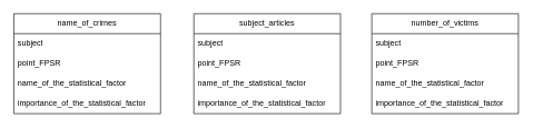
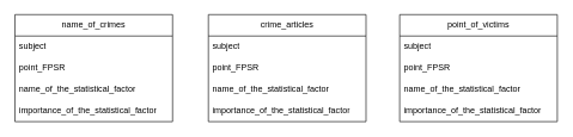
  <mxCell id="0" />
  <mxCell id="1" parent="0" />
  <mxCell id="2" value="name_of_crimes" style="swimlane;fontStyle=0;childLayout=stackLayout;horizontal=1;startSize=30;horizontalStack=0;resizeParent=1;resizeParentMax=0;resizeLast=0;collapsible=1;marginBottom=0;whiteSpace=wrap;html=1;" vertex="1" parent="1"><mxGeometry x="20" y="20" width="220" height="150" as="geometry" /></mxCell>
  <mxCell id="3" value="subject" style="text;strokeColor=none;fillColor=none;align=left;verticalAlign=middle;spacingLeft=4;spacingRight=4;overflow=hidden;points=[[0,0.5],[1,0.5]];portConstraint=eastwest;rotatable=0;whiteSpace=wrap;html=1;" vertex="1" parent="2"><mxGeometry y="30" width="220" height="30" as="geometry" /></mxCell>
  <mxCell id="4" value="point_FPSR" style="text;strokeColor=none;fillColor=none;align=left;verticalAlign=middle;spacingLeft=4;spacingRight=4;overflow=hidden;points=[[0,0.5],[1,0.5]];portConstraint=eastwest;rotatable=0;whiteSpace=wrap;html=1;" vertex="1" parent="2"><mxGeometry y="60" width="220" height="30" as="geometry" /></mxCell>
  <mxCell id="5" value="name_of_the_statistical_factor" style="text;strokeColor=none;fillColor=none;align=left;verticalAlign=middle;spacingLeft=4;spacingRight=4;overflow=hidden;points=[[0,0.5],[1,0.5]];portConstraint=eastwest;rotatable=0;whiteSpace=wrap;html=1;" vertex="1" parent="2"><mxGeometry y="90" width="220" height="30" as="geometry" /></mxCell>
  <mxCell id="6" value="importance_of_the_statistical_factor" style="text;strokeColor=none;fillColor=none;align=left;verticalAlign=middle;spacingLeft=4;spacingRight=4;overflow=hidden;points=[[0,0.5],[1,0.5]];portConstraint=eastwest;rotatable=0;whiteSpace=wrap;html=1;" vertex="1" parent="2"><mxGeometry y="120" width="220" height="30" as="geometry" /></mxCell>
- <mxCell id="7" value="subject_articles" style="swimlane;fontStyle=0;childLayout=stackLayout;horizontal=1;startSize=30;horizontalStack=0;resizeParent=1;resizeParentMax=0;resizeLast=0;collapsible=1;marginBottom=0;whiteSpace=wrap;html=1;" vertex="1" parent="1"><mxGeometry x="290" y="20" width="220" height="150" as="geometry" /></mxCell>
+ <mxCell id="7" value="crime_articles" style="swimlane;fontStyle=0;childLayout=stackLayout;horizontal=1;startSize=30;horizontalStack=0;resizeParent=1;resizeParentMax=0;resizeLast=0;collapsible=1;marginBottom=0;whiteSpace=wrap;html=1;" vertex="1" parent="1"><mxGeometry x="290" y="20" width="220" height="150" as="geometry" /></mxCell>
  <mxCell id="8" value="subject" style="text;strokeColor=none;fillColor=none;align=left;verticalAlign=middle;spacingLeft=4;spacingRight=4;overflow=hidden;points=[[0,0.5],[1,0.5]];portConstraint=eastwest;rotatable=0;whiteSpace=wrap;html=1;" vertex="1" parent="7"><mxGeometry y="30" width="220" height="30" as="geometry" /></mxCell>
  <mxCell id="9" value="point_FPSR" style="text;strokeColor=none;fillColor=none;align=left;verticalAlign=middle;spacingLeft=4;spacingRight=4;overflow=hidden;points=[[0,0.5],[1,0.5]];portConstraint=eastwest;rotatable=0;whiteSpace=wrap;html=1;" vertex="1" parent="7"><mxGeometry y="60" width="220" height="30" as="geometry" /></mxCell>
  <mxCell id="10" value="name_of_the_statistical_factor" style="text;strokeColor=none;fillColor=none;align=left;verticalAlign=middle;spacingLeft=4;spacingRight=4;overflow=hidden;points=[[0,0.5],[1,0.5]];portConstraint=eastwest;rotatable=0;whiteSpace=wrap;html=1;" vertex="1" parent="7"><mxGeometry y="90" width="220" height="30" as="geometry" /></mxCell>
  <mxCell id="11" value="importance_of_the_statistical_factor" style="text;strokeColor=none;fillColor=none;align=left;verticalAlign=middle;spacingLeft=4;spacingRight=4;overflow=hidden;points=[[0,0.5],[1,0.5]];portConstraint=eastwest;rotatable=0;whiteSpace=wrap;html=1;" vertex="1" parent="7"><mxGeometry y="120" width="220" height="30" as="geometry" /></mxCell>
- <mxCell id="12" value="number_of_victims" style="swimlane;fontStyle=0;childLayout=stackLayout;horizontal=1;startSize=30;horizontalStack=0;resizeParent=1;resizeParentMax=0;resizeLast=0;collapsible=1;marginBottom=0;whiteSpace=wrap;html=1;" vertex="1" parent="1"><mxGeometry x="557" y="20" width="220" height="150" as="geometry" /></mxCell>
+ <mxCell id="12" value="point_of_victims" style="swimlane;fontStyle=0;childLayout=stackLayout;horizontal=1;startSize=30;horizontalStack=0;resizeParent=1;resizeParentMax=0;resizeLast=0;collapsible=1;marginBottom=0;whiteSpace=wrap;html=1;" vertex="1" parent="1"><mxGeometry x="557" y="20" width="220" height="150" as="geometry" /></mxCell>
  <mxCell id="13" value="subject" style="text;strokeColor=none;fillColor=none;align=left;verticalAlign=middle;spacingLeft=4;spacingRight=4;overflow=hidden;points=[[0,0.5],[1,0.5]];portConstraint=eastwest;rotatable=0;whiteSpace=wrap;html=1;" vertex="1" parent="12"><mxGeometry y="30" width="220" height="30" as="geometry" /></mxCell>
  <mxCell id="14" value="point_FPSR" style="text;strokeColor=none;fillColor=none;align=left;verticalAlign=middle;spacingLeft=4;spacingRight=4;overflow=hidden;points=[[0,0.5],[1,0.5]];portConstraint=eastwest;rotatable=0;whiteSpace=wrap;html=1;" vertex="1" parent="12"><mxGeometry y="60" width="220" height="30" as="geometry" /></mxCell>
  <mxCell id="15" value="name_of_the_statistical_factor" style="text;strokeColor=none;fillColor=none;align=left;verticalAlign=middle;spacingLeft=4;spacingRight=4;overflow=hidden;points=[[0,0.5],[1,0.5]];portConstraint=eastwest;rotatable=0;whiteSpace=wrap;html=1;" vertex="1" parent="12"><mxGeometry y="90" width="220" height="30" as="geometry" /></mxCell>
  <mxCell id="16" value="importance_of_the_statistical_factor" style="text;strokeColor=none;fillColor=none;align=left;verticalAlign=middle;spacingLeft=4;spacingRight=4;overflow=hidden;points=[[0,0.5],[1,0.5]];portConstraint=eastwest;rotatable=0;whiteSpace=wrap;html=1;" vertex="1" parent="12"><mxGeometry y="120" width="220" height="30" as="geometry" /></mxCell>
